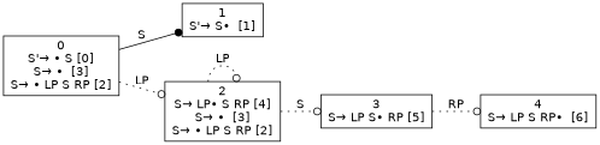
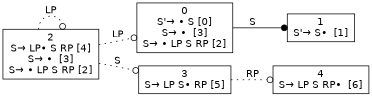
  digraph {
    rankdir=LR
    node [fontname=Helvetica shape=box]
    edge [arrowhead=odot fontname=Helvetica style=dotted]
    n1 [label=<0<br />S'→ • S [0]<br />S→ •  [3]<br />S→ • LP S RP [2]>]
    n2 [label=<1<br />S'→ S•  [1]>]
    n3 [label=<2<br />S→ LP• S RP [4]<br />S→ •  [3]<br />S→ • LP S RP [2]>]
    n4 [label=<3<br />S→ LP S• RP [5]>]
    n5 [label=<4<br />S→ LP S RP•  [6]>]
    n1 -> n2 [arrowhead=dot label=S style=solid]
-   n1 -> n3 [label=LP]
+   n3 -> n1 [label=LP]
    n3 -> n3 [label=LP]
    n3 -> n4 [label=S]
    n4 -> n5 [label=RP]
  }
